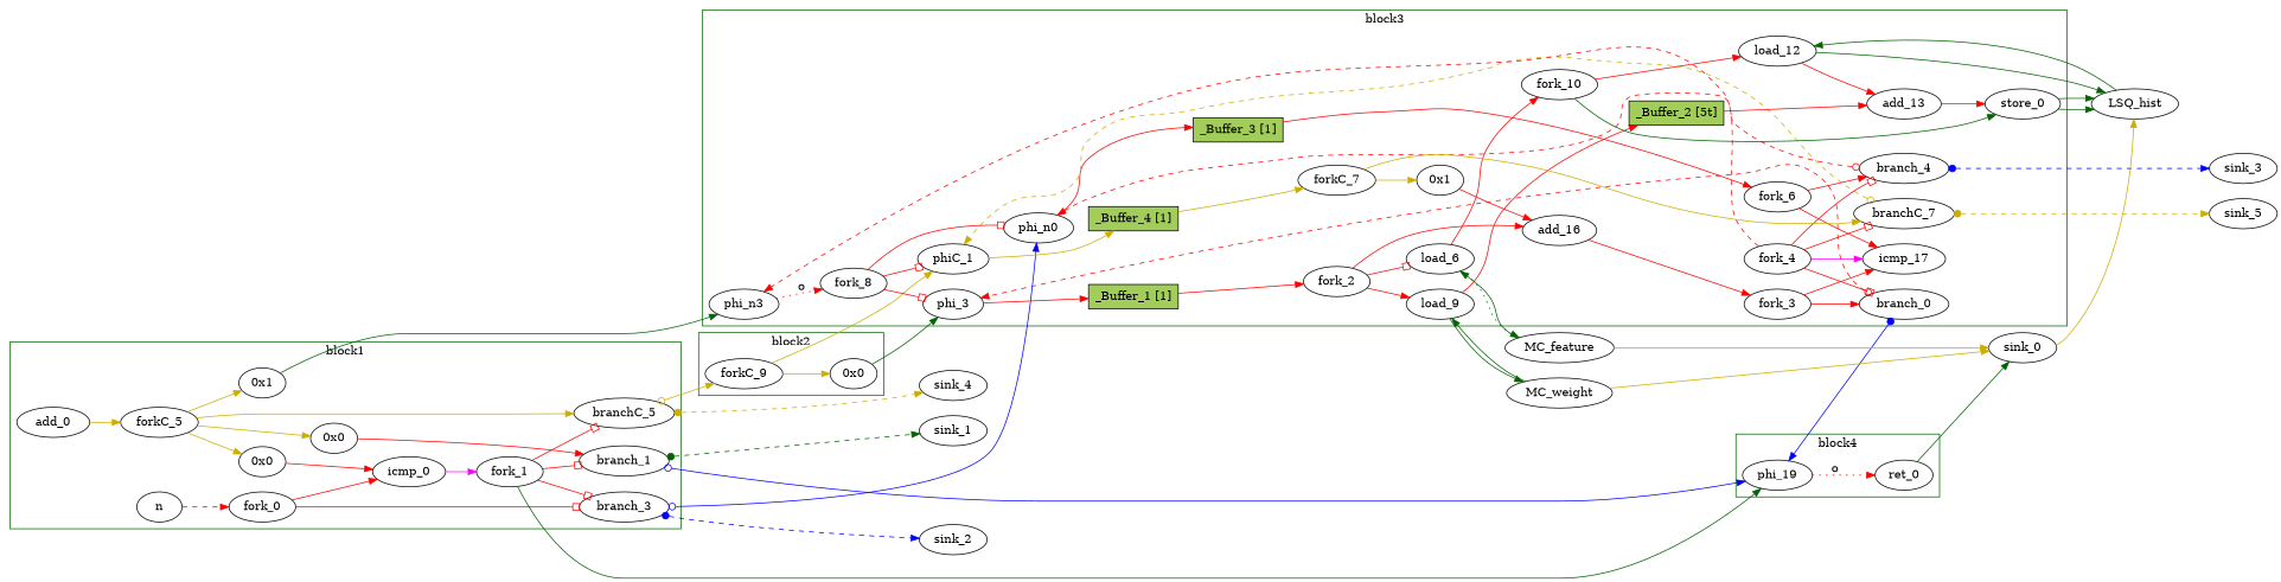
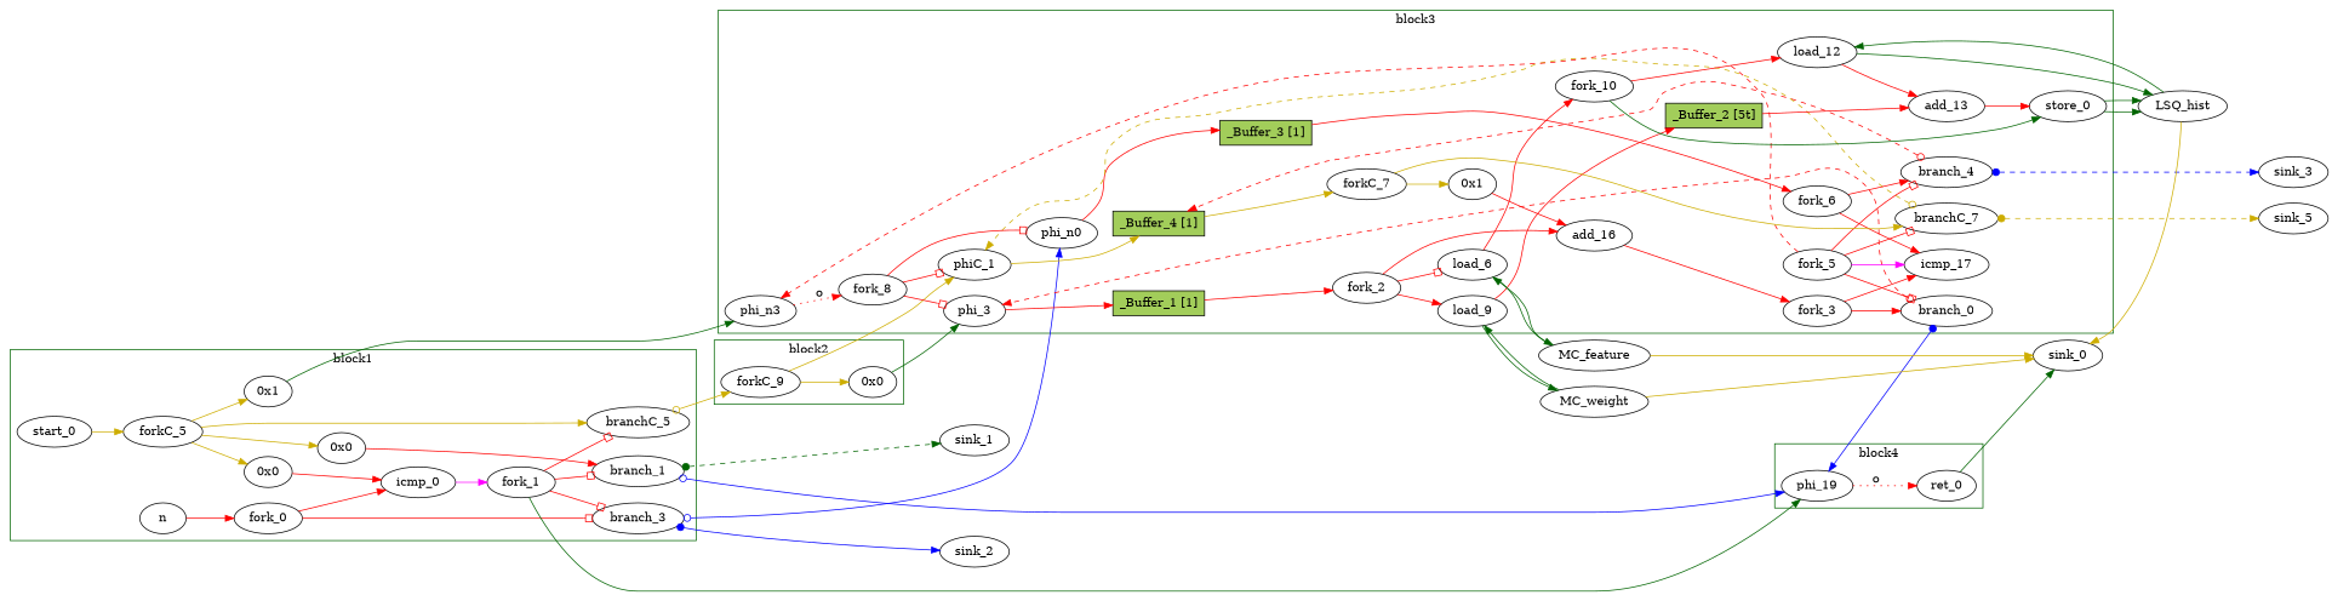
  digraph {
    rankdir=LR
    node [bbID=3 in="in1:32" out="out1:32" shape=oval type=Fork]
    edge [arrowhead=normal color=red from=out1 to=in1]
    n [bbID=1 type=Entry]
    n2 [bbID=1 label="0x0" type=Constant value="0x0"]
    icmp_0 [bbID=1 delay=1.53 in="in1:32 in2:32" op=icmp_sgt_op out="out1:1" type=Operator]
    n4 [bbID=1 label="0x0" type=Constant value="0x0"]
-   start_0 [bbID=1 in="in1:0" out="out1:0" type=Entry label=add_0]
+   start_0 [bbID=1 in="in1:0" out="out1:0" type=Entry]
    n6 [bbID=1 label="0x1" type=Constant value="0x1"]
    branch_1 [bbID=1 in="in1:32 in2?:1" out="out1+:32 out2-:32" type=Branch]
    branch_3 [bbID=1 in="in1:32 in2?:1*i" out="out1+:32 out2-:32" type=Branch]
    branchC_5 [bbID=1 in="in1:0 in2?:1*i" out="out1+:0 out2-:0" type=Branch]
    fork_0 [bbID=1 out="out1:32 out2:32"]
    fork_1 [bbID=1 out="out1:32 out2:32 out3:32 out4:32"]
    forkC_5 [bbID=1 in="in1:0" out="out1:0 out2:0 out3:0 out4:0"]
    n13 [bbID=2 label="0x0" type=Constant value="0x0"]
    forkC_9 [bbID=2 in="in1:0" out="out1:0 out2:0"]
    phi_3 [delay=0.366 in="in1?:1 in2:32 in3:32" type=Mux]
    load_6 [in="in1:32 in2:32" latency=2 offset=0 op=mc_load_op out="out1:32 out2:32" portID=0 retimingDiff=2 type=Operator]
    load_9 [in="in1:32 in2:32" latency=2 offset=0 op=mc_load_op out="out1:32 out2:32" portID=0 retimingDiff=2 type=Operator]
    load_12 [in="in1:32 in2:32" latency=5 offset=0 op=lsq_load_op out="out1:32 out2:32" portID=0 retimingDiff=5 type=Operator]
    add_13 [delay=1.693 in="in1:32 in2:32" op=add_op retimingDiff=8 type=Operator]
    store_0 [in="in1:32 in2:32" offset=1 op=lsq_store_op out="out1:32 out2:32" portID=0 type=Operator]
    n21 [label="0x1" retimingDiff=1 type=Constant value="0x1"]
    add_16 [delay=1.693 in="in1:32 in2:32" op=add_op retimingDiff=1 type=Operator]
    icmp_17 [delay=1.53 in="in1:32 in2:32" op=icmp_slt_op out="out1:1" retimingDiff=1 type=Operator]
    phi_n0 [delay=0.366 in="in1?:1 in2:32 in3:32" type=Mux]
    phiC_1 [delay=0.166 in="in1?:1 in2:0 in3:0" out="out1:0" type=Mux]
    branch_0 [in="in1:32 in2?:1*i" out="out1+:32 out2-:32" retimingDiff=1 type=Branch]
    phi_n3 [delay=0.366 in="in1:32 in2:32*i" type=Merge]
    branch_4 [in="in1:32 in2?:1*i" out="out1+:32 out2-:32" retimingDiff=1 type=Branch]
    branchC_7 [in="in1:0 in2?:1*i" out="out1+:0 out2-:0" retimingDiff=1 type=Branch]
    fork_2 [out="out1:32 out2:32 out3:32" retimingDiff=1]
    fork_3 [out="out1:32 out2:32" retimingDiff=1]
-   fork_4 [out="out1:32 out2:32 out3:32 out4:32" retimingDiff=1]
+   fork_4 [out="out1:32 out2:32 out3:32 out4:32" retimingDiff=1 label=fork_5]
    fork_6 [out="out1:32 out2:32" retimingDiff=1]
    forkC_7 [in="in1:0" out="out1:0 out2:0 out3:0" retimingDiff=1]
    fork_8 [out="out1:32 out2:32 out3:32"]
    fork_10 [out="out1:32 out2:32" retimingDiff=3]
    n37 [fillcolor=darkolivegreen3 height=0.4 label="_Buffer_1 [1]" shape=box slots=1 style=filled transparent=false type=Buffer]
    n38 [fillcolor=darkolivegreen3 height=0.4 label="_Buffer_2 [5t]" shape=box slots=5 style=filled transparent=true type=Buffer]
    n39 [fillcolor=darkolivegreen3 height=0.4 label="_Buffer_3 [1]" shape=box slots=1 style=filled transparent=false type=Buffer]
    n40 [fillcolor=darkolivegreen3 height=0.4 in="in1:0" label="_Buffer_4 [1]" out="out1:0" shape=box slots=1 style=filled transparent=false type=Buffer]
    phi_19 [bbID=4 delay=0.366 in="in1?:1 in2:32 in3:32" type=Mux]
    ret_0 [bbID=4 op=ret_op type=Operator]
    sink_1 [bbID=0 type=Sink out=""]
    sink_2 [bbID=0 type=Sink out=""]
-   sink_4 [bbID=0 in="in1:0" type=Sink out=""]
    MC_feature [bbID=0 bbcount=0 in="in1:32*l0a" ldcount=1 memory=feature out="out1:32*l0d out2:0*e" stcount=0 type=MC shape=""]
    MC_weight [bbID=0 bbcount=0 in="in1:32*l0a" ldcount=1 memory=weight out="out1:32*l0d out2:0*e" stcount=0 type=MC shape=""]
    LSQ_hist [bbID=0 bbcount=1 fifoDepth=16 in="in1:0*c0 in2:32*l0a in3:32*s0a in4:32*s0d" ldcount=1 loadOffsets="{{0;0;0;0;0;0;0;0;0;0;0;0;0;0;0;0}}" loadPorts="{{0;0;0;0;0;0;0;0;0;0;0;0;0;0;0;0}}" memory=hist numLoads="{1}" numStores="{1}" out="out1:32*l0d out2:0*e" stcount=1 storeOffsets="{{1;0;0;0;0;0;0;0;0;0;0;0;0;0;0;0}}" storePorts="{{0;0;0;0;0;0;0;0;0;0;0;0;0;0;0;0}}" type=LSQ shape=""]
    sink_3 [bbID=0 type=Sink out=""]
    sink_5 [bbID=0 in="in1:0" type=Sink out=""]
    n51 [bbID=0 in="in1:0*e in2:0*e in3:0*e in4:32" label=sink_0 type=Exit]
    subgraph cluster_1 {
      color=darkgreen
      label=block1
      n
      n2
      icmp_0
      n4
      start_0
      n6
      branch_1
      branch_3
      branchC_5
      fork_0
      fork_1
      forkC_5
    }
    subgraph cluster_2 {
      color=darkgreen
      label=block2
      n13
      forkC_9
    }
    subgraph cluster_3 {
      color=darkgreen
      label=block3
      phi_3
      load_6
      load_9
      load_12
      add_13
      store_0
      n21
      add_16
      icmp_17
      phi_n0
      phiC_1
      branch_0
      phi_n3
      branch_4
      branchC_7
      fork_2
      fork_3
      fork_4
      fork_6
      forkC_7
      fork_8
      fork_10
      n37
      n38
      n39
      n40
    }
    subgraph cluster_4 {
      color=darkgreen
      label=block4
      phi_19
      ret_0
    }
-   n -> fork_0 [style=dashed]
+   n -> fork_0
    n2 -> icmp_0 [to=in2]
    icmp_0 -> fork_1 [color=magenta]
    n4 -> branch_1
    start_0 -> forkC_5 [color=gold3]
    n6 -> phi_n3 [color=darkgreen]
    branch_1 -> phi_19 [arrowtail=odot color=blue dir=both from=out2 to=in2]
    branch_1 -> sink_1 [arrowtail=dot color=darkgreen dir=both minlen=3 style=dashed]
    branch_3 -> phi_n0 [arrowtail=odot color=blue dir=both from=out2 to=in3]
-   branch_3 -> sink_2 [arrowtail=dot color=blue dir=both minlen=3 style=dashed]
+   branch_3 -> sink_2 [arrowtail=dot color=blue dir=both minlen=3 style=solid]
    branchC_5 -> forkC_9 [arrowtail=odot color=gold3 dir=both from=out2]
-   branchC_5 -> sink_4 [arrowtail=dot color=gold3 dir=both minlen=3 style=dashed]
    fork_0 -> icmp_0
    fork_0 -> branch_3 [arrowhead=obox from=out2]
    fork_1 -> branch_1 [arrowhead=obox to=in2]
    fork_1 -> branch_3 [arrowhead=obox from=out2 to=in2]
    fork_1 -> branchC_5 [arrowhead=obox from=out3 to=in2]
    fork_1 -> phi_19 [color=darkgreen from=out4]
    forkC_5 -> n2 [color=gold3]
    forkC_5 -> n4 [color=gold3 from=out3]
    forkC_5 -> n6 [color=gold3 from=out4]
    forkC_5 -> branchC_5 [color=gold3 from=out2]
    n13 -> phi_3 [color=darkgreen to=in3]
    forkC_9 -> n13 [color=gold3]
    forkC_9 -> phiC_1 [color=gold3 from=out2 to=in3]
    phi_3 -> n37
    load_6 -> fork_10
-   load_6 -> MC_feature [color=darkgreen from=out2 style=dotted]
+   load_6 -> MC_feature [color=darkgreen from=out2]
    load_9 -> n38
    load_9 -> MC_weight [color=darkgreen from=out2]
    load_12 -> add_13
    load_12 -> LSQ_hist [color=darkgreen from=out2 to=in2]
    add_13 -> store_0
    store_0 -> LSQ_hist [color=darkgreen from=out2 to=in3]
    store_0 -> LSQ_hist [color=darkgreen to=in4]
    n21 -> add_16 [to=in2]
    add_16 -> fork_3
    phi_n0 -> n39
    phiC_1 -> n40 [color=gold3]
    branch_0 -> phi_3 [arrowtail=odot constraint=false dir=both from=out2 minlen=3 style=dashed to=in2]
    branch_0 -> phi_19 [arrowtail=dot color=blue dir=both to=in3]
    phi_n3 -> fork_8 [label=o slots=1 style=dotted transparent=true]
-   branch_4 -> phi_n0 [arrowtail=odot constraint=false dir=both from=out2 minlen=3 style=dashed to=in2]
+   branch_4 -> n40 [arrowtail=odot constraint=false dir=both from=out2 minlen=3 style=dashed to=in2]
    branch_4 -> sink_3 [arrowtail=dot color=blue dir=both minlen=3 style=dashed]
    branchC_7 -> phiC_1 [arrowtail=odot color=gold3 constraint=false dir=both from=out2 minlen=3 style=dashed to=in2]
    branchC_7 -> sink_5 [arrowtail=dot color=gold3 dir=both minlen=3 style=dashed]
    fork_2 -> load_6 [arrowhead=obox from=out2 to=in2]
    fork_2 -> load_9 [from=out3 to=in2]
    fork_2 -> add_16
    fork_3 -> icmp_17
    fork_3 -> branch_0 [from=out2]
    fork_4 -> icmp_17 [color=magenta]
    fork_4 -> branch_0 [arrowhead=obox to=in2]
    fork_4 -> phi_n3 [constraint=false from=out2 minlen=3 style=dashed to=in2]
    fork_4 -> branch_4 [arrowhead=obox from=out3 to=in2]
    fork_4 -> branchC_7 [arrowhead=obox from=out4 to=in2]
    fork_6 -> icmp_17 [to=in2]
    fork_6 -> branch_4 [from=out2]
    forkC_7 -> n21 [color=gold3]
    forkC_7 -> branchC_7 [color=gold3 from=out2]
    fork_8 -> phi_3 [arrowhead=obox]
    fork_8 -> phi_n0 [arrowhead=obox from=out2]
    fork_8 -> phiC_1 [arrowhead=obox from=out3]
    fork_10 -> load_12 [to=in2]
    fork_10 -> store_0 [color=darkgreen from=out2 to=in2]
    n37 -> fork_2
    n38 -> add_13 [to=in2]
    n39 -> fork_6
    n40 -> forkC_7 [color=gold3]
    phi_19 -> ret_0 [label=o slots=1 style=dotted transparent=true]
    ret_0 -> n51 [color=darkgreen to=in4]
    MC_feature -> load_6 [color=darkgreen]
    MC_feature -> n51 [color=gold3 from=out2 to=in2]
    MC_weight -> load_9 [color=darkgreen]
    MC_weight -> n51 [color=gold3 from=out2 to=in3]
    LSQ_hist -> load_12 [color=darkgreen]
-   n51 -> LSQ_hist [color=gold3 from=out2]
+   LSQ_hist -> n51 [color=gold3 from=out2]
  }
